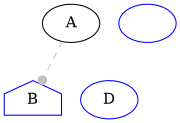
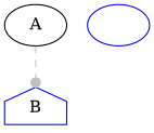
  digraph {
    node [color=blue shape=ellipse]
    A [color=black]
    B [shape=house]
-   D
    "󠁐"
    A -> B [arrowhead=dot color=grey style=dashed]
-   A -> D [arrowhead=tee penwidth=170141183460469231731687303715884040192]
  }
